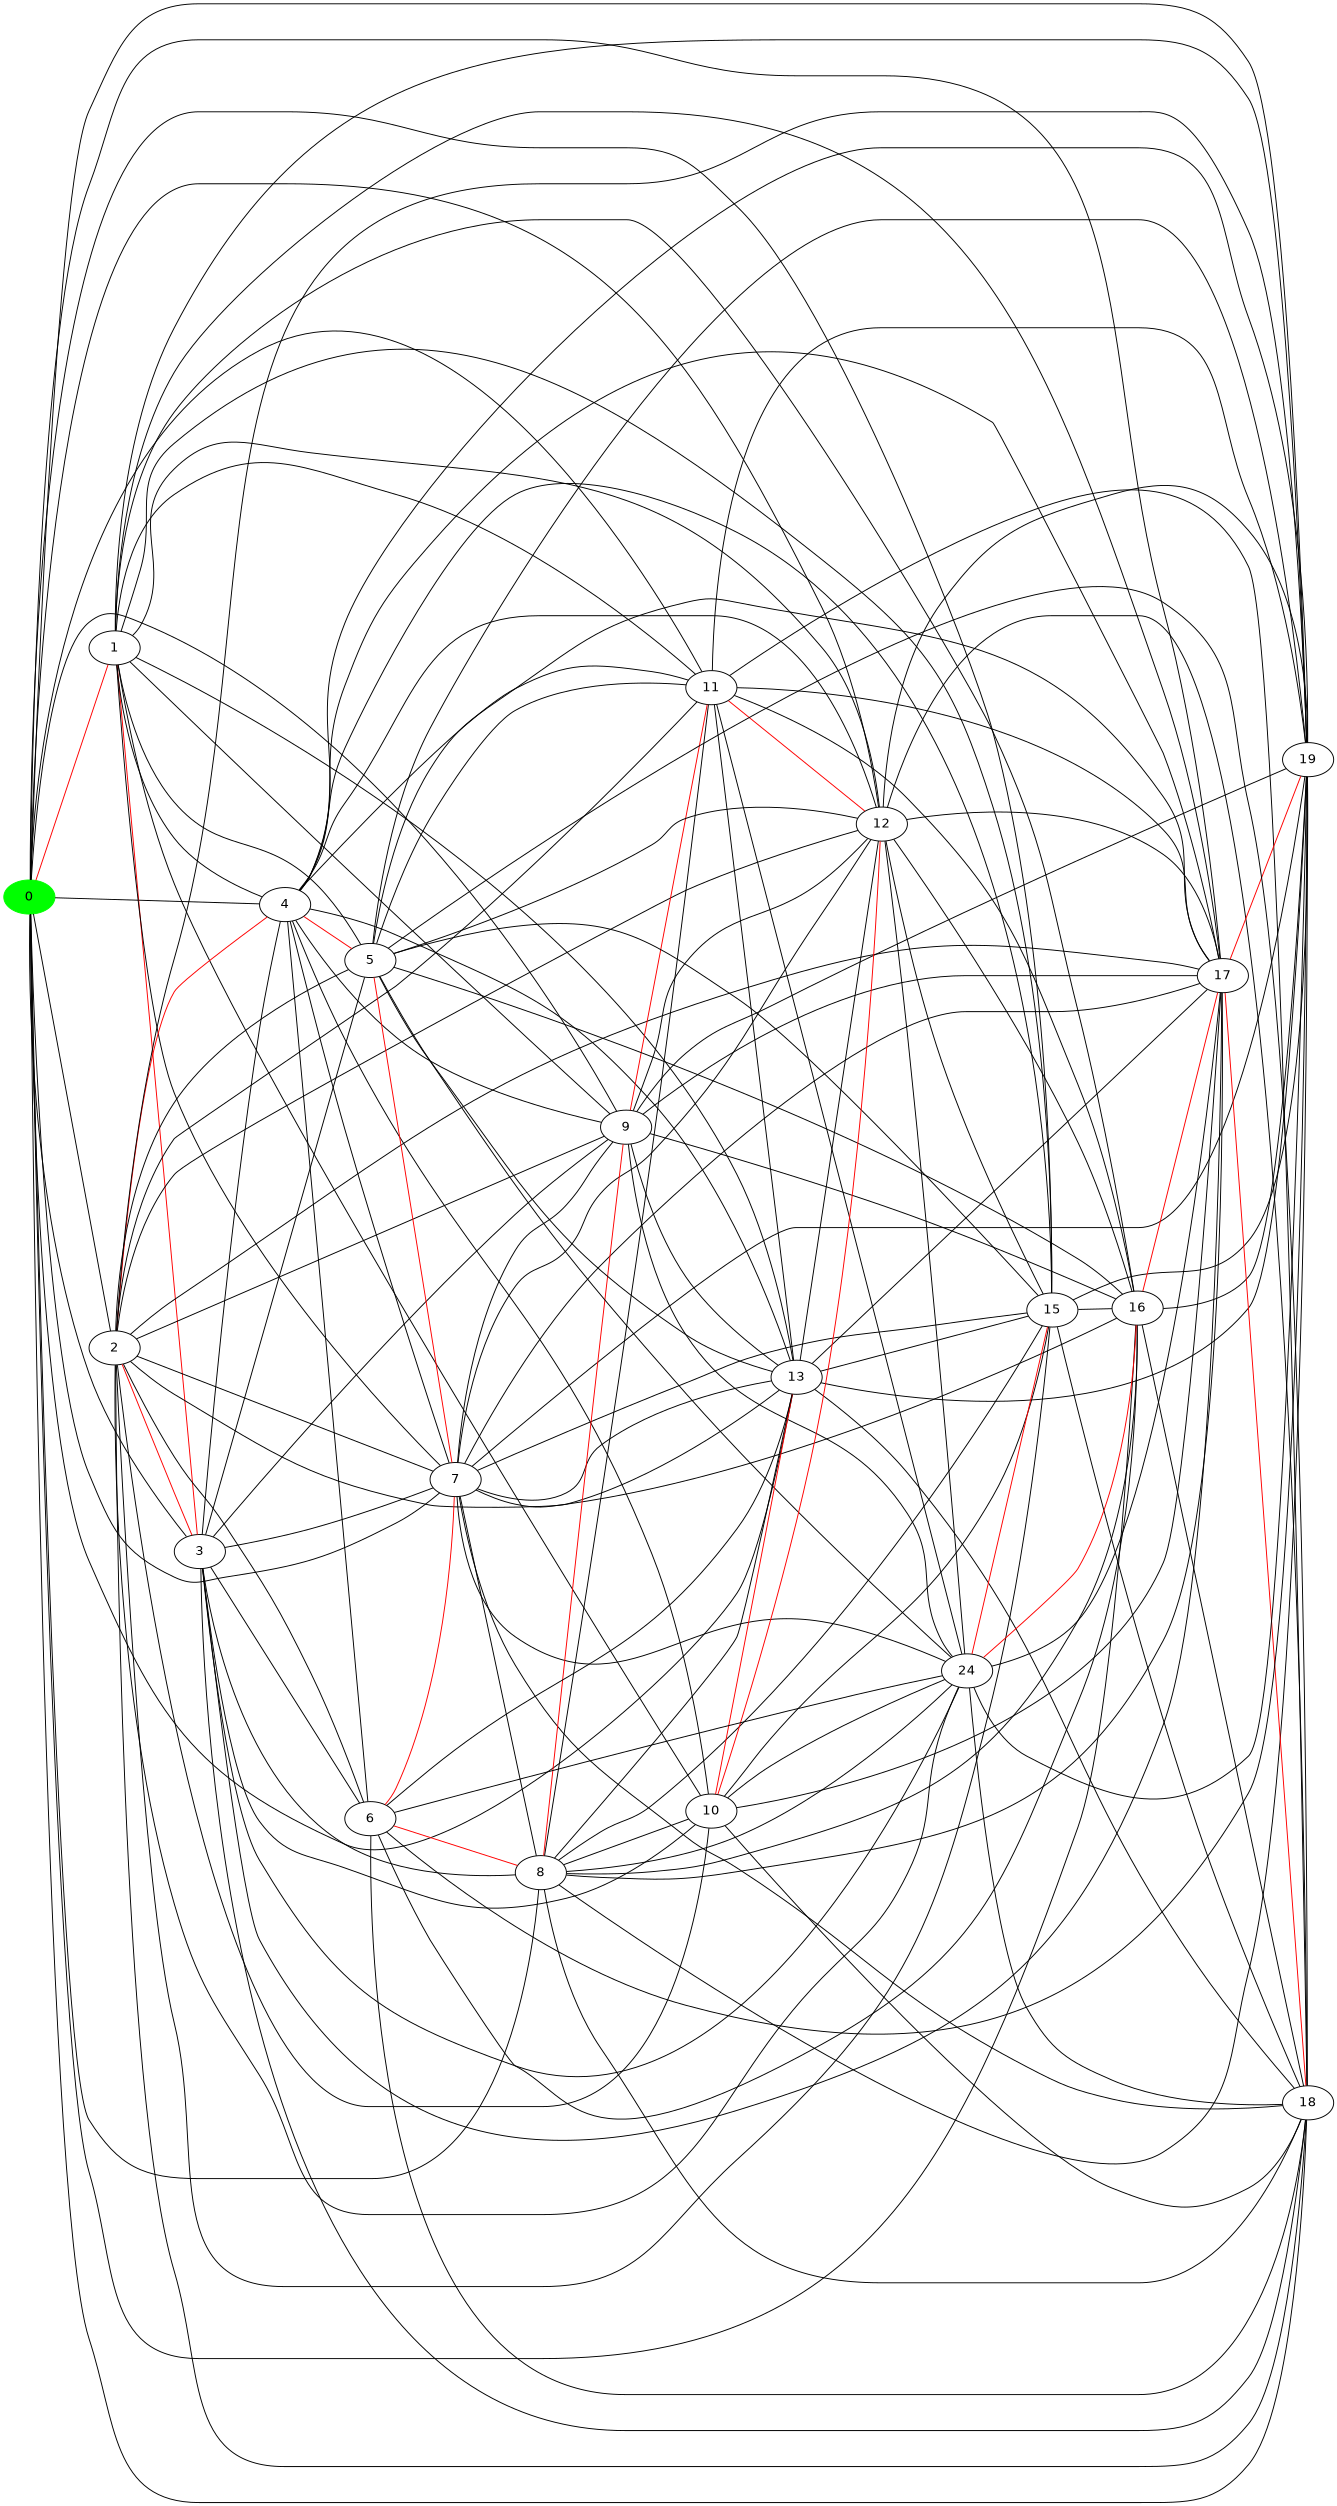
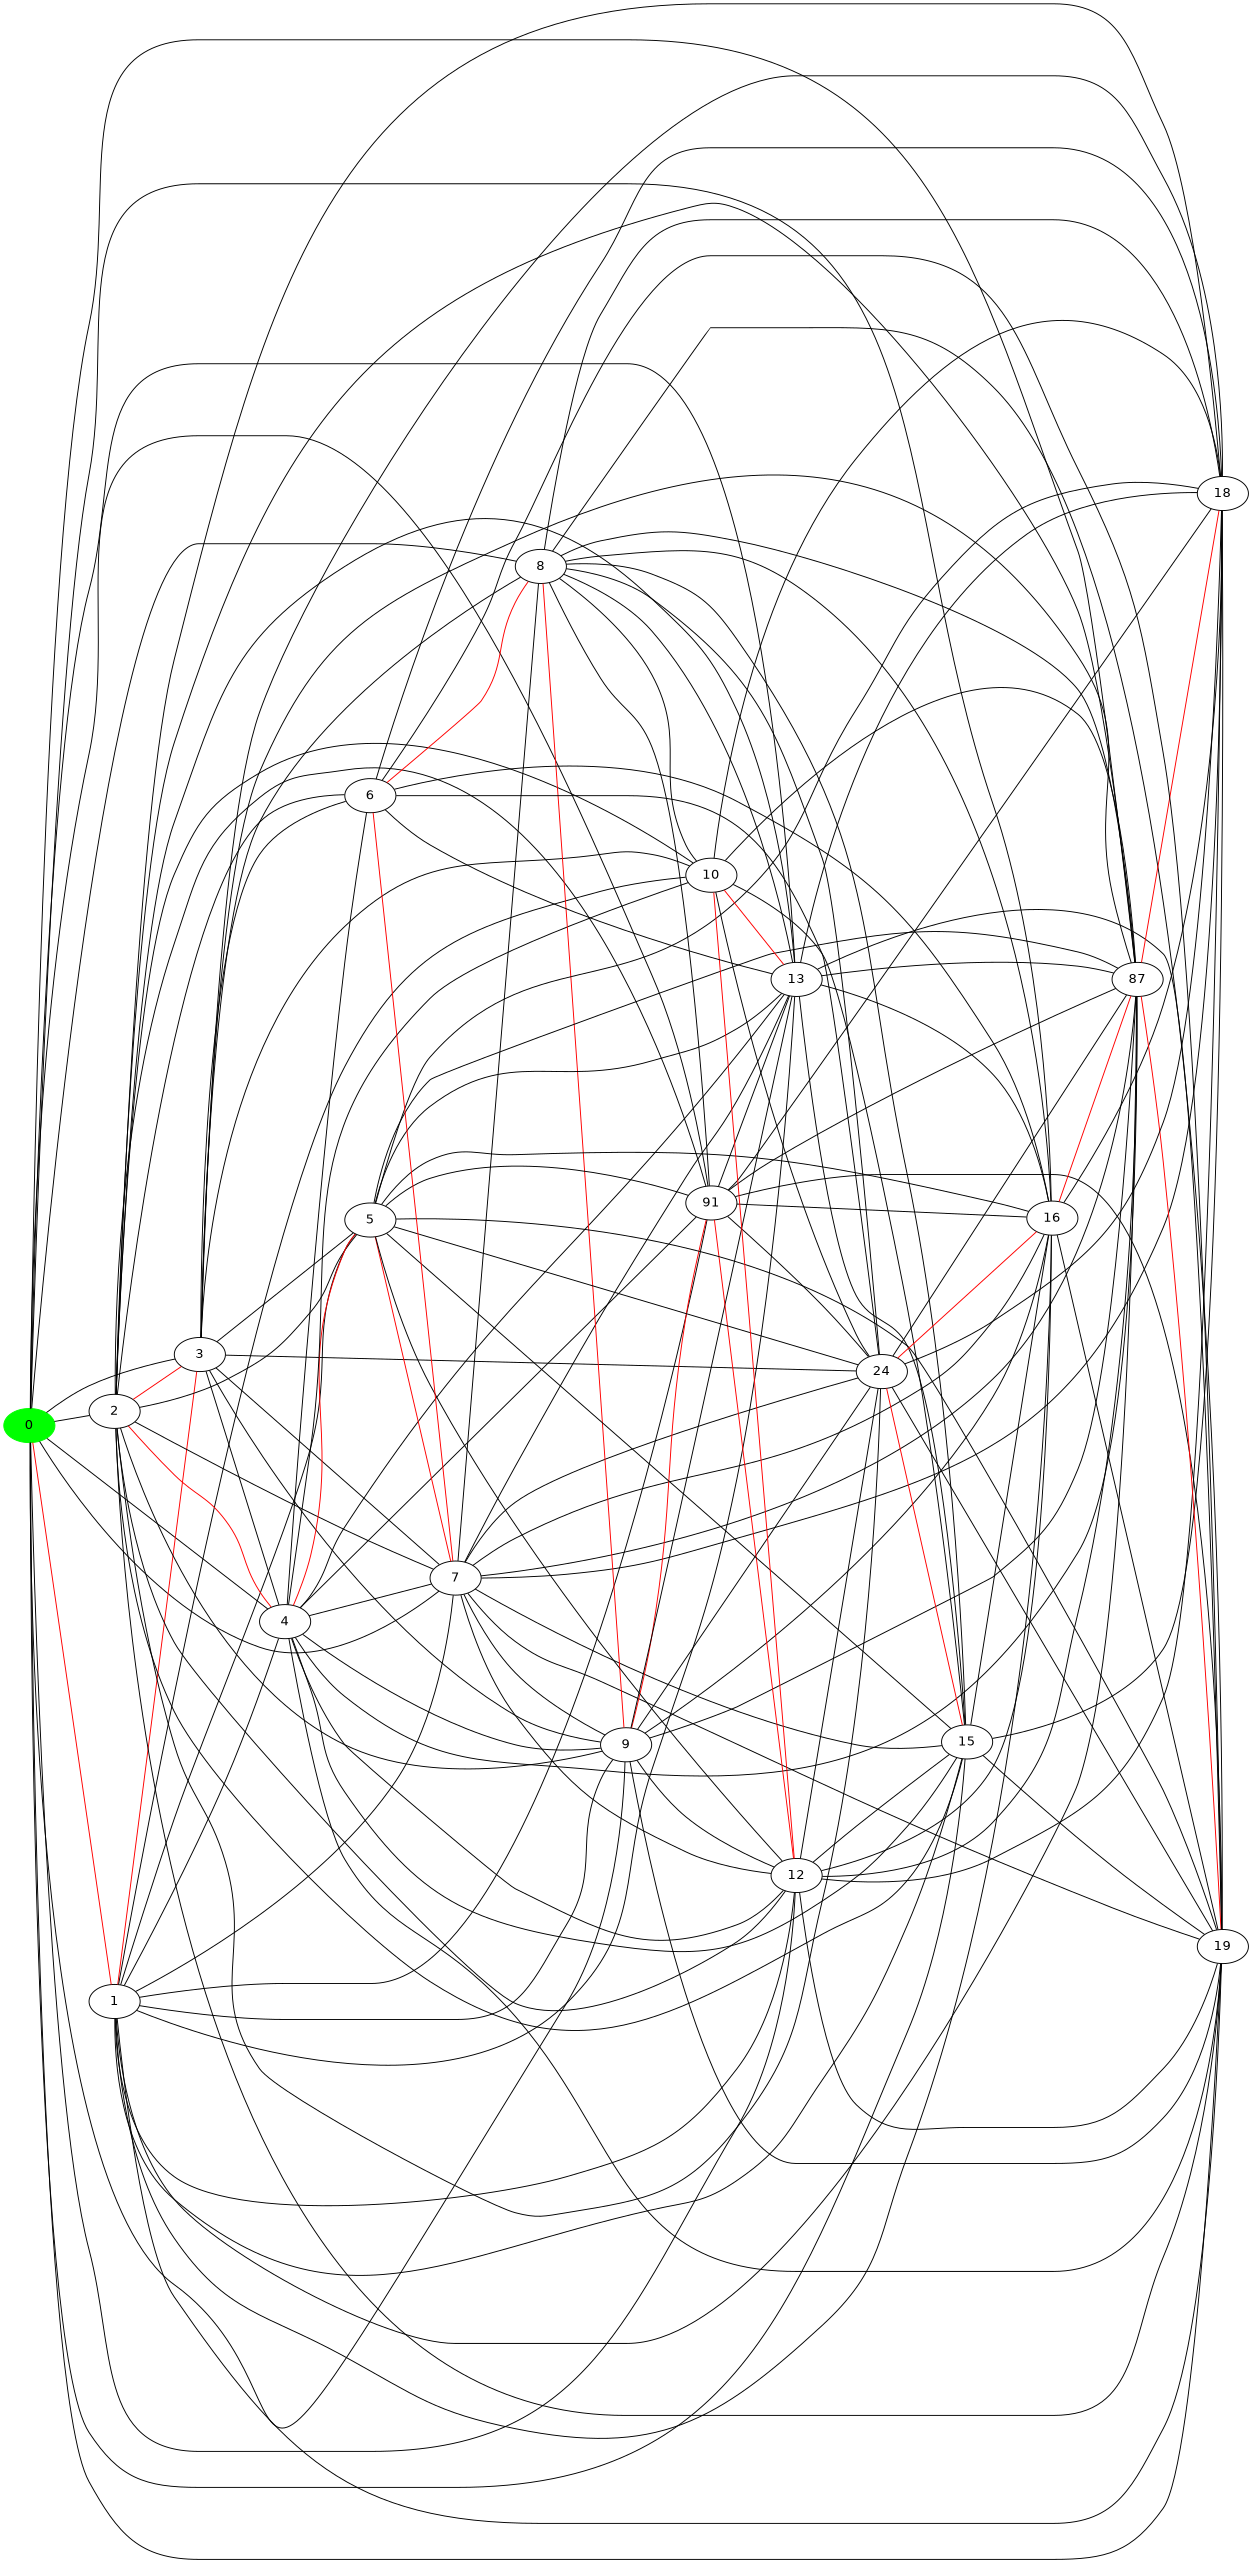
  graph {
    fontname="DejaVu Sans"
    rankdir=LR
    node [fontname="DejaVu Sans"]
    edge [fontname="DejaVu Sans"]
    0 [color=green style=filled]
    1
    2
    3
    4
    7
    8
    9
-   11
+   11 [label=91]
    12
    13
    15
    16
-   17
+   17 [label=87]
    18
    19
    5
    10
    6
    n20 [label=24]
    0 -- 1 [color=red]
    0 -- 2
    0 -- 3
    0 -- 4
    0 -- 7
    0 -- 8
    0 -- 9
    0 -- 11
    0 -- 12
    0 -- 13
    0 -- 15
    0 -- 16
    0 -- 17
-   0 -- 18
    0 -- 19
    1 -- 3 [color=red]
    1 -- 4
    1 -- 7
    1 -- 9
    1 -- 11
    1 -- 12
    1 -- 13
    1 -- 15
    1 -- 16
    1 -- 17
    1 -- 19
    1 -- 5
    1 -- 10
    2 -- 3 [color=red]
    2 -- 4 [color=red]
    2 -- 7
    2 -- 9
    2 -- 11
    2 -- 12
    2 -- 13
    2 -- 15
    2 -- 17
    2 -- 18
    2 -- 19
    2 -- 5
    2 -- 10
    2 -- 6
    2 -- n20
    3 -- 4
    3 -- 7
    3 -- 8
    3 -- 9
    3 -- 17
    3 -- 18
    3 -- 5
    3 -- 10
    3 -- 6
    3 -- n20
    4 -- 7
    4 -- 9
    4 -- 11
    4 -- 12
    4 -- 13
    4 -- 15
    4 -- 17
    4 -- 19
    4 -- 5 [color=red]
    4 -- 10
    4 -- 6
    7 -- 8
    7 -- 9
    7 -- 12
    7 -- 13
    7 -- 15
    7 -- 16
    7 -- 17
    7 -- 18
    7 -- 19
    7 -- n20
    8 -- 9 [color=red]
    8 -- 11
    8 -- 13
    8 -- 15
    8 -- 16
    8 -- 17
    8 -- 18
    8 -- 19
    8 -- 10
    8 -- n20
    9 -- 11 [color=red]
    9 -- 12
    9 -- 13
    9 -- 16
    9 -- 17
    9 -- 19
    9 -- n20
    11 -- 12 [color=red]
    11 -- 13
    11 -- 16
    11 -- 17
    11 -- 18
    11 -- 19
    11 -- n20
    12 -- 15
    12 -- 16
    12 -- 17
    12 -- 18
    12 -- 19
    12 -- n20
    13 -- 15 [color=black]
-   13 -- 12
+   13 -- 16
    13 -- 17
    13 -- 18
    13 -- 19
    15 -- 16
    15 -- 18
    15 -- 19
    16 -- 17 [color=red]
    16 -- 18
    16 -- 19
    17 -- 18 [color=red]
    17 -- 19 [color=red]
    5 -- 7 [color=red]
    5 -- 11
    5 -- 12
    5 -- 13
    5 -- 15
    5 -- 16
    5 -- 17
    5 -- 18
    5 -- 19
    5 -- n20
    10 -- 12 [color=red]
    10 -- 13 [color=red]
    10 -- 15
    10 -- 17
    10 -- 18
    10 -- n20
    6 -- 7 [color=red]
    6 -- 8 [color=red]
    6 -- 13
    6 -- 16
    6 -- 18
    6 -- 19
    6 -- n20
    n20 -- 15 [color=red]
    n20 -- 16 [color=red]
    n20 -- 17
    n20 -- 18
    n20 -- 19
  }
